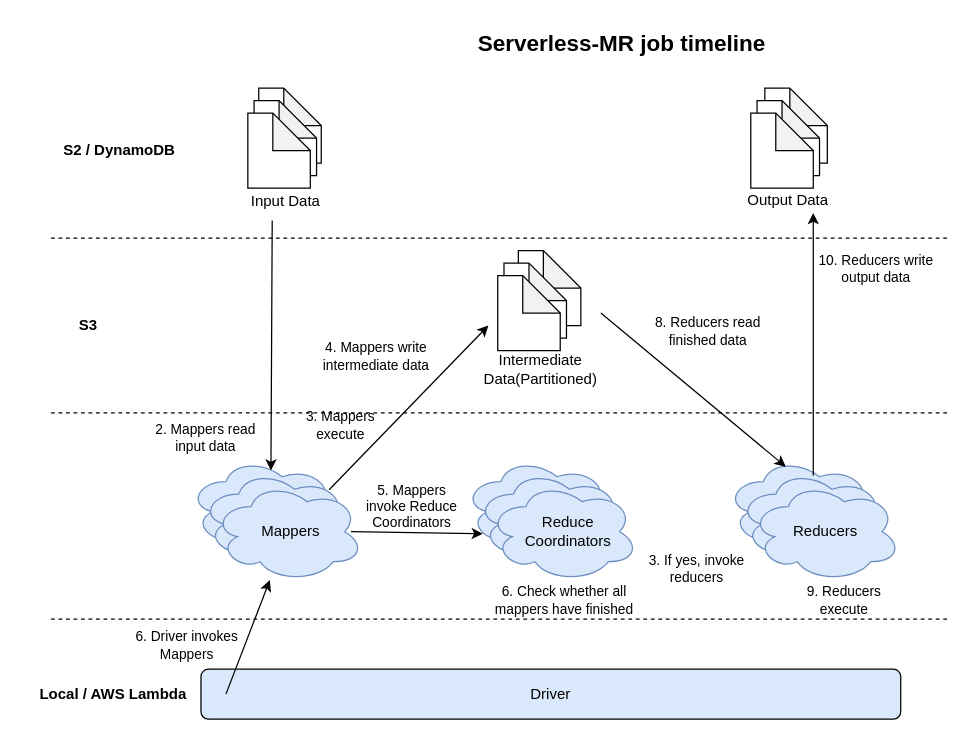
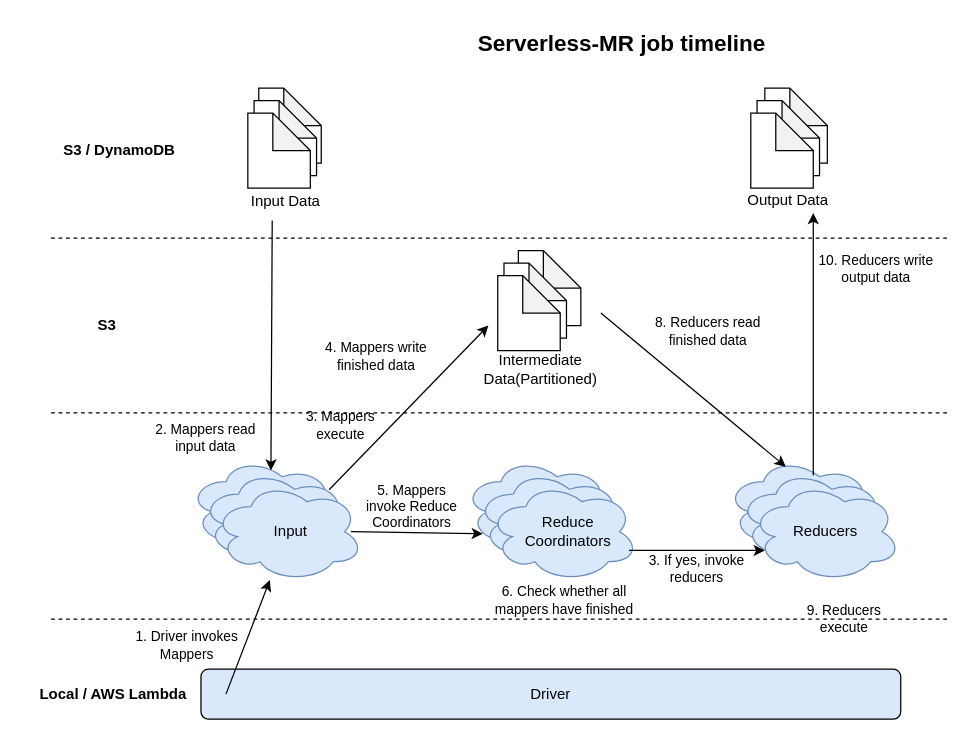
  <mxCell id="0" />
  <mxCell id="1" parent="0" />
  <mxCell id="2" value="Driver" style="rounded=1;whiteSpace=wrap;html=1;fillColor=#dae8fc;" parent="1" vertex="1"><mxGeometry x="160" y="535" width="560" height="40" as="geometry" /></mxCell>
  <mxCell id="3" value="Serverless-MR job timeline" style="text;html=1;strokeColor=none;fillColor=none;align=center;verticalAlign=middle;whiteSpace=wrap;rounded=0;fontSize=18;fontStyle=1" parent="1" vertex="1"><mxGeometry x="362" y="20" width="270" height="30" as="geometry" /></mxCell>
  <mxCell id="4" value="Local / AWS Lambda" style="text;html=1;strokeColor=none;fillColor=none;align=center;verticalAlign=middle;whiteSpace=wrap;rounded=0;fontStyle=1" parent="1" vertex="1"><mxGeometry x="20" y="545" width="140" height="20" as="geometry" /></mxCell>
  <mxCell id="5" value="" style="ellipse;shape=cloud;whiteSpace=wrap;html=1;fillColor=#dae8fc;strokeColor=#6c8ebf;" parent="1" vertex="1"><mxGeometry x="150" y="365" width="120" height="80" as="geometry" /></mxCell>
  <mxCell id="6" value="" style="ellipse;shape=cloud;whiteSpace=wrap;html=1;fillColor=#dae8fc;strokeColor=#6c8ebf;" parent="1" vertex="1"><mxGeometry x="160" y="375" width="120" height="80" as="geometry" /></mxCell>
  <mxCell id="7" value="" style="ellipse;shape=cloud;whiteSpace=wrap;html=1;fillColor=#dae8fc;strokeColor=#6c8ebf;" parent="1" vertex="1"><mxGeometry x="170" y="385" width="120" height="80" as="geometry" /></mxCell>
  <mxCell id="8" value="" style="ellipse;shape=cloud;whiteSpace=wrap;html=1;fillColor=#dae8fc;strokeColor=#6c8ebf;" parent="1" vertex="1"><mxGeometry x="370" y="365" width="120" height="80" as="geometry" /></mxCell>
  <mxCell id="9" value="" style="ellipse;shape=cloud;whiteSpace=wrap;html=1;fillColor=#dae8fc;strokeColor=#6c8ebf;" parent="1" vertex="1"><mxGeometry x="380" y="375" width="120" height="80" as="geometry" /></mxCell>
  <mxCell id="10" value="" style="ellipse;shape=cloud;whiteSpace=wrap;html=1;fillColor=#dae8fc;strokeColor=#6c8ebf;" parent="1" vertex="1"><mxGeometry x="390" y="385" width="120" height="80" as="geometry" /></mxCell>
  <mxCell id="11" value="" style="ellipse;shape=cloud;whiteSpace=wrap;html=1;fillColor=#dae8fc;strokeColor=#6c8ebf;" parent="1" vertex="1"><mxGeometry x="580" y="365" width="120" height="80" as="geometry" /></mxCell>
  <mxCell id="12" value="" style="ellipse;shape=cloud;whiteSpace=wrap;html=1;fillColor=#dae8fc;strokeColor=#6c8ebf;" parent="1" vertex="1"><mxGeometry x="590" y="375" width="120" height="80" as="geometry" /></mxCell>
  <mxCell id="13" value="" style="ellipse;shape=cloud;whiteSpace=wrap;html=1;fillColor=#dae8fc;strokeColor=#6c8ebf;" parent="1" vertex="1"><mxGeometry x="600" y="385" width="120" height="80" as="geometry" /></mxCell>
  <mxCell id="14" value="" style="shape=note;whiteSpace=wrap;html=1;backgroundOutline=1;darkOpacity=0.05;" parent="1" vertex="1"><mxGeometry x="206.25" y="70" width="50" height="60" as="geometry" /></mxCell>
  <mxCell id="15" value="" style="shape=note;whiteSpace=wrap;html=1;backgroundOutline=1;darkOpacity=0.05;" parent="1" vertex="1"><mxGeometry x="202.5" y="80" width="50" height="60" as="geometry" /></mxCell>
  <mxCell id="16" value="" style="shape=note;whiteSpace=wrap;html=1;backgroundOutline=1;darkOpacity=0.05;" parent="1" vertex="1"><mxGeometry x="197.5" y="90" width="50" height="60" as="geometry" /></mxCell>
  <mxCell id="17" value="" style="shape=note;whiteSpace=wrap;html=1;backgroundOutline=1;darkOpacity=0.05;" parent="1" vertex="1"><mxGeometry x="414" y="200" width="50" height="60" as="geometry" /></mxCell>
  <mxCell id="18" value="" style="shape=note;whiteSpace=wrap;html=1;backgroundOutline=1;darkOpacity=0.05;" parent="1" vertex="1"><mxGeometry x="402.5" y="210" width="50" height="60" as="geometry" /></mxCell>
  <mxCell id="19" value="" style="shape=note;whiteSpace=wrap;html=1;backgroundOutline=1;darkOpacity=0.05;" parent="1" vertex="1"><mxGeometry x="397.5" y="220" width="50" height="60" as="geometry" /></mxCell>
  <mxCell id="20" value="" style="shape=note;whiteSpace=wrap;html=1;backgroundOutline=1;darkOpacity=0.05;" parent="1" vertex="1"><mxGeometry x="611.25" y="70" width="50" height="60" as="geometry" /></mxCell>
  <mxCell id="21" value="" style="shape=note;whiteSpace=wrap;html=1;backgroundOutline=1;darkOpacity=0.05;" parent="1" vertex="1"><mxGeometry x="605" y="80" width="50" height="60" as="geometry" /></mxCell>
  <mxCell id="22" value="" style="shape=note;whiteSpace=wrap;html=1;backgroundOutline=1;darkOpacity=0.05;" parent="1" vertex="1"><mxGeometry x="600" y="90" width="50" height="60" as="geometry" /></mxCell>
- <mxCell id="23" value="S2 / DynamoDB" style="text;html=1;strokeColor=none;fillColor=none;align=center;verticalAlign=middle;whiteSpace=wrap;rounded=0;fontStyle=1" parent="1" vertex="1"><mxGeometry x="40" y="110" width="110" height="20" as="geometry" /></mxCell>
- <mxCell id="24" value="S3" style="text;html=1;strokeColor=none;fillColor=none;align=center;verticalAlign=middle;whiteSpace=wrap;rounded=0;fontStyle=1" parent="1" vertex="1"><mxGeometry x="15" y="250" width="110" height="20" as="geometry" /></mxCell>
+ <mxCell id="23" value="S3 / DynamoDB" style="text;html=1;strokeColor=none;fillColor=none;align=center;verticalAlign=middle;whiteSpace=wrap;rounded=0;fontStyle=1" parent="1" vertex="1"><mxGeometry x="40" y="110" width="110" height="20" as="geometry" /></mxCell>
+ <mxCell id="24" value="S3" style="text;html=1;strokeColor=none;fillColor=none;align=center;verticalAlign=middle;whiteSpace=wrap;rounded=0;fontStyle=1" parent="1" vertex="1"><mxGeometry x="30" y="250" width="110" height="20" as="geometry" /></mxCell>
  <mxCell id="25" value="Input Data" style="text;html=1;strokeColor=none;fillColor=none;align=center;verticalAlign=middle;whiteSpace=wrap;rounded=0;fontSize=12;" parent="1" vertex="1"><mxGeometry x="187.5" y="151" width="80" height="20" as="geometry" /></mxCell>
  <mxCell id="26" value="Output Data" style="text;html=1;strokeColor=none;fillColor=none;align=center;verticalAlign=middle;whiteSpace=wrap;rounded=0;fontSize=12;" parent="1" vertex="1"><mxGeometry x="590" y="150" width="80" height="20" as="geometry" /></mxCell>
  <mxCell id="27" value="Intermediate Data(Partitioned)" style="text;html=1;strokeColor=none;fillColor=none;align=center;verticalAlign=middle;whiteSpace=wrap;rounded=0;fontSize=12;" parent="1" vertex="1"><mxGeometry x="382.5" y="280" width="97.5" height="30" as="geometry" /></mxCell>
- <mxCell id="28" value="Mappers" style="text;html=1;strokeColor=none;fillColor=none;align=center;verticalAlign=middle;whiteSpace=wrap;rounded=0;fontSize=12;" parent="1" vertex="1"><mxGeometry x="182.5" y="410" width="97.5" height="30" as="geometry" /></mxCell>
+ <mxCell id="28" value="Input" style="text;html=1;strokeColor=none;fillColor=none;align=center;verticalAlign=middle;whiteSpace=wrap;rounded=0;fontSize=12;" parent="1" vertex="1"><mxGeometry x="182.5" y="410" width="97.5" height="30" as="geometry" /></mxCell>
  <mxCell id="29" value="Reducers" style="text;html=1;strokeColor=none;fillColor=none;align=center;verticalAlign=middle;whiteSpace=wrap;rounded=0;fontSize=12;" parent="1" vertex="1"><mxGeometry x="611.25" y="410" width="97.5" height="30" as="geometry" /></mxCell>
  <mxCell id="30" value="Reduce&lt;br&gt;Coordinators" style="text;html=1;strokeColor=none;fillColor=none;align=center;verticalAlign=middle;whiteSpace=wrap;rounded=0;fontSize=12;" parent="1" vertex="1"><mxGeometry x="405" y="410" width="97.5" height="30" as="geometry" /></mxCell>
  <mxCell id="31" value="" style="endArrow=classic;html=1;fontSize=12;" parent="1" target="7" edge="1"><mxGeometry width="50" height="50" relative="1" as="geometry"><mxPoint x="180" y="555" as="sourcePoint" /><mxPoint x="230" y="505" as="targetPoint" /></mxGeometry></mxCell>
  <mxCell id="32" value="" style="endArrow=none;dashed=1;html=1;fontSize=12;" parent="1" edge="1"><mxGeometry width="50" height="50" relative="1" as="geometry"><mxPoint x="40" y="190" as="sourcePoint" /><mxPoint x="760" y="190" as="targetPoint" /></mxGeometry></mxCell>
  <mxCell id="33" value="" style="endArrow=none;dashed=1;html=1;fontSize=12;" parent="1" edge="1"><mxGeometry width="50" height="50" relative="1" as="geometry"><mxPoint x="40" y="330" as="sourcePoint" /><mxPoint x="760" y="330" as="targetPoint" /></mxGeometry></mxCell>
  <mxCell id="34" value="" style="endArrow=none;dashed=1;html=1;fontSize=12;" parent="1" edge="1"><mxGeometry width="50" height="50" relative="1" as="geometry"><mxPoint x="40" y="495" as="sourcePoint" /><mxPoint x="760" y="495" as="targetPoint" /></mxGeometry></mxCell>
- <mxCell id="35" value="6. &lt;font style=&quot;font-size: 11px&quot;&gt;Driver invokes Mappers&lt;/font&gt;" style="text;html=1;strokeColor=none;fillColor=none;align=center;verticalAlign=middle;whiteSpace=wrap;rounded=0;fontSize=11;" parent="1" vertex="1"><mxGeometry x="90" y="501" width="117.5" height="30" as="geometry" /></mxCell>
+ <mxCell id="35" value="1. &lt;font style=&quot;font-size: 11px&quot;&gt;Driver invokes Mappers&lt;/font&gt;" style="text;html=1;strokeColor=none;fillColor=none;align=center;verticalAlign=middle;whiteSpace=wrap;rounded=0;fontSize=11;" parent="1" vertex="1"><mxGeometry x="90" y="501" width="117.5" height="30" as="geometry" /></mxCell>
  <mxCell id="36" value="2. &lt;font style=&quot;font-size: 11px&quot;&gt;Mappers read input data&lt;/font&gt;" style="text;html=1;strokeColor=none;fillColor=none;align=center;verticalAlign=middle;whiteSpace=wrap;rounded=0;fontSize=11;" parent="1" vertex="1"><mxGeometry x="120" y="335" width="87.5" height="30" as="geometry" /></mxCell>
  <mxCell id="37" value="" style="endArrow=classic;html=1;fontSize=12;exitX=0.369;exitY=1.25;exitDx=0;exitDy=0;exitPerimeter=0;entryX=0.55;entryY=0.138;entryDx=0;entryDy=0;entryPerimeter=0;" parent="1" source="25" target="5" edge="1"><mxGeometry width="50" height="50" relative="1" as="geometry"><mxPoint x="204.95" y="262.25" as="sourcePoint" /><mxPoint x="217" y="340" as="targetPoint" /></mxGeometry></mxCell>
  <mxCell id="38" value="" style="endArrow=classic;html=1;fontSize=12;" parent="1" source="7" edge="1"><mxGeometry width="50" height="50" relative="1" as="geometry"><mxPoint x="227.02" y="186" as="sourcePoint" /><mxPoint x="390" y="260" as="targetPoint" /></mxGeometry></mxCell>
  <mxCell id="39" value="3. &lt;font style=&quot;font-size: 11px&quot;&gt;Mappers execute&lt;/font&gt;" style="text;html=1;strokeColor=none;fillColor=none;align=center;verticalAlign=middle;whiteSpace=wrap;rounded=0;fontSize=11;" parent="1" vertex="1"><mxGeometry x="227.5" y="325" width="87.5" height="30" as="geometry" /></mxCell>
- <mxCell id="40" value="4. &lt;font style=&quot;font-size: 11px&quot;&gt;Mappers write intermediate data&lt;/font&gt;" style="text;html=1;strokeColor=none;fillColor=none;align=center;verticalAlign=middle;whiteSpace=wrap;rounded=0;fontSize=11;" parent="1" vertex="1"><mxGeometry x="252.5" y="270" width="95" height="30" as="geometry" /></mxCell>
+ <mxCell id="40" value="4. &lt;font style=&quot;font-size: 11px&quot;&gt;Mappers write finished data&lt;/font&gt;" style="text;html=1;strokeColor=none;fillColor=none;align=center;verticalAlign=middle;whiteSpace=wrap;rounded=0;fontSize=11;" parent="1" vertex="1"><mxGeometry x="252.5" y="270" width="95" height="30" as="geometry" /></mxCell>
  <mxCell id="41" value="5. Mappers invoke&lt;font style=&quot;font-size: 11px&quot;&gt;&amp;nbsp;Reduce Coordinators&lt;/font&gt;" style="text;html=1;strokeColor=none;fillColor=none;align=center;verticalAlign=middle;whiteSpace=wrap;rounded=0;fontSize=11;" parent="1" vertex="1"><mxGeometry x="280" y="390" width="97.5" height="30" as="geometry" /></mxCell>
  <mxCell id="42" value="" style="endArrow=classic;html=1;fontSize=12;entryX=0.13;entryY=0.77;entryDx=0;entryDy=0;entryPerimeter=0;exitX=1;exitY=0.5;exitDx=0;exitDy=0;" parent="1" target="8" edge="1" source="28"><mxGeometry width="50" height="50" relative="1" as="geometry"><mxPoint x="445" y="312" as="sourcePoint" /><mxPoint x="397.497" y="318.747" as="targetPoint" /></mxGeometry></mxCell>
  <mxCell id="43" value="6. Check whether all mappers have finished" style="text;html=1;strokeColor=none;fillColor=none;align=center;verticalAlign=middle;whiteSpace=wrap;rounded=0;fontSize=11;" parent="1" vertex="1"><mxGeometry x="390" y="465" width="121.5" height="30" as="geometry" /></mxCell>
+ <mxCell id="44" value="" style="endArrow=classic;html=1;fontSize=11;exitX=1;exitY=1;exitDx=0;exitDy=0;entryX=0;entryY=1;entryDx=0;entryDy=0;" parent="1" source="30" target="29" edge="1"><mxGeometry width="50" height="50" relative="1" as="geometry"><mxPoint x="360" y="350" as="sourcePoint" /><mxPoint x="596" y="420" as="targetPoint" /></mxGeometry></mxCell>
  <mxCell id="45" value="3. If yes, invoke reducers" style="text;html=1;strokeColor=none;fillColor=none;align=center;verticalAlign=middle;whiteSpace=wrap;rounded=0;fontSize=11;" parent="1" vertex="1"><mxGeometry x="511.5" y="440" width="90" height="30" as="geometry" /></mxCell>
  <mxCell id="46" value="8. Reducers read finished data" style="text;html=1;strokeColor=none;fillColor=none;align=center;verticalAlign=middle;whiteSpace=wrap;rounded=0;fontSize=11;" parent="1" vertex="1"><mxGeometry x="521.25" y="250" width="90" height="30" as="geometry" /></mxCell>
  <mxCell id="47" value="" style="endArrow=classic;html=1;fontSize=12;entryX=0.4;entryY=0.1;entryDx=0;entryDy=0;entryPerimeter=0;" parent="1" target="11" edge="1"><mxGeometry width="50" height="50" relative="1" as="geometry"><mxPoint x="480" y="250" as="sourcePoint" /><mxPoint x="400" y="270" as="targetPoint" /></mxGeometry></mxCell>
- <mxCell id="48" value="9. Reducers execute" style="text;html=1;strokeColor=none;fillColor=none;align=center;verticalAlign=middle;whiteSpace=wrap;rounded=0;fontSize=11;" parent="1" vertex="1"><mxGeometry x="630" y="465" width="90" height="30" as="geometry" /></mxCell>
+ <mxCell id="48" value="9. Reducers execute" style="text;html=1;strokeColor=none;fillColor=none;align=center;verticalAlign=middle;whiteSpace=wrap;rounded=0;fontSize=11;" parent="1" vertex="1"><mxGeometry x="630" y="480" width="90" height="30" as="geometry" /></mxCell>
  <mxCell id="49" value="" style="endArrow=classic;html=1;fontSize=12;entryX=0.75;entryY=1;entryDx=0;entryDy=0;exitX=0.5;exitY=0.063;exitDx=0;exitDy=0;exitPerimeter=0;" parent="1" source="12" target="26" edge="1"><mxGeometry width="50" height="50" relative="1" as="geometry"><mxPoint x="490" y="260" as="sourcePoint" /><mxPoint x="638" y="383" as="targetPoint" /></mxGeometry></mxCell>
  <mxCell id="50" value="10. Reducers write output data" style="text;html=1;strokeColor=none;fillColor=none;align=center;verticalAlign=middle;whiteSpace=wrap;rounded=0;fontSize=11;" parent="1" vertex="1"><mxGeometry x="650" y="200" width="101.25" height="30" as="geometry" /></mxCell>
